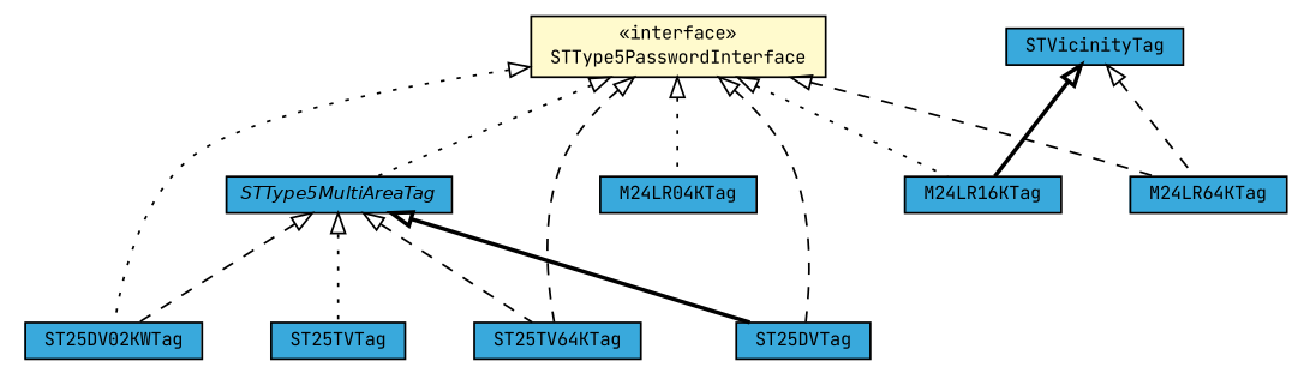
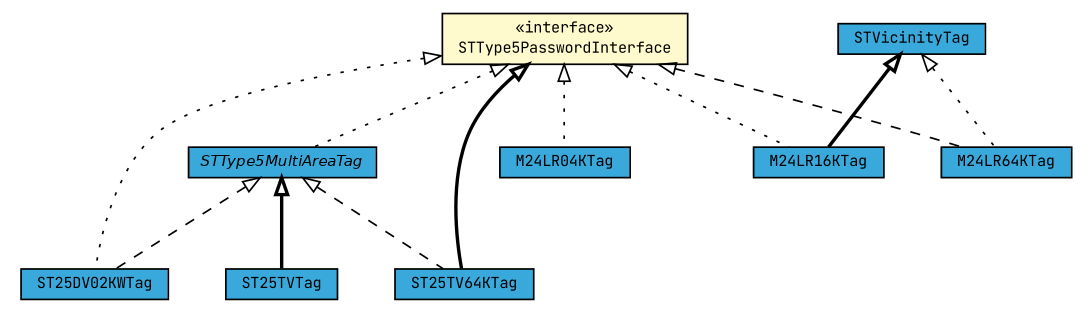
  digraph {
    fontname="JetBrains Mono"
    nodesep=0.25
    ranksep=0.5
    node [fontcolor=black fontname="JetBrains Mono" fontsize=9.0 shape=plaintext]
    edge [arrowtail=empty dir=back fontname="JetBrains Mono" fontsize=10 headport=p labelfontname=Helvetica labelfontsize=10 style=dashed tailport=p]
-   n1 [label=<<table title="com.st.st25sdk.type5.ST25DVTag" border="0" cellborder="1" cellspacing="0" cellpadding="2" port="p" bgcolor="#39a9dc" href="./ST25DVTag.html"> 		<tr><td><table border="0" cellspacing="0" cellpadding="1"> <tr><td align="center" balign="center"> ST25DVTag </td></tr> 		</table></td></tr> 		</table>>]
    n2 [label=<<table title="com.st.st25sdk.type5.STType5MultiAreaTag" border="0" cellborder="1" cellspacing="0" cellpadding="2" port="p" bgcolor="#39a9dc" href="./STType5MultiAreaTag.html"> 		<tr><td><table border="0" cellspacing="0" cellpadding="1"> <tr><td align="center" balign="center"><font face="Helvetica-Oblique"> STType5MultiAreaTag </font></td></tr> 		</table></td></tr> 		</table>>]
    n3 [label=<<table title="com.st.st25sdk.type5.ST25DV02KWTag" border="0" cellborder="1" cellspacing="0" cellpadding="2" port="p" bgcolor="#39a9dc" href="./ST25DV02KWTag.html"> 		<tr><td><table border="0" cellspacing="0" cellpadding="1"> <tr><td align="center" balign="center"> ST25DV02KWTag </td></tr> 		</table></td></tr> 		</table>>]
    n4 [label=<<table title="com.st.st25sdk.type5.ST25TVTag" border="0" cellborder="1" cellspacing="0" cellpadding="2" port="p" bgcolor="#39a9dc" href="./ST25TVTag.html"> 		<tr><td><table border="0" cellspacing="0" cellpadding="1"> <tr><td align="center" balign="center"> ST25TVTag </td></tr> 		</table></td></tr> 		</table>>]
    n5 [label=<<table title="com.st.st25sdk.type5.ST25TV64KTag" border="0" cellborder="1" cellspacing="0" cellpadding="2" port="p" bgcolor="#39a9dc" href="./ST25TV64KTag.html"> 		<tr><td><table border="0" cellspacing="0" cellpadding="1"> <tr><td align="center" balign="center"> ST25TV64KTag </td></tr> 		</table></td></tr> 		</table>>]
    n6 [label=<<table title="com.st.st25sdk.type5.STType5PasswordInterface" border="0" cellborder="1" cellspacing="0" cellpadding="2" port="p" bgcolor="lemonChiffon" href="./STType5PasswordInterface.html"> 		<tr><td><table border="0" cellspacing="0" cellpadding="1"> <tr><td align="center" balign="center"> &#171;interface&#187; </td></tr> <tr><td align="center" balign="center"> STType5PasswordInterface </td></tr> 		</table></td></tr> 		</table>>]
    n7 [label=<<table title="com.st.st25sdk.type5.M24LR04KTag" border="0" cellborder="1" cellspacing="0" cellpadding="2" port="p" bgcolor="#39a9dc" href="./M24LR04KTag.html"> 		<tr><td><table border="0" cellspacing="0" cellpadding="1"> <tr><td align="center" balign="center"> M24LR04KTag </td></tr> 		</table></td></tr> 		</table>>]
    n8 [label=<<table title="com.st.st25sdk.type5.M24LR64KTag" border="0" cellborder="1" cellspacing="0" cellpadding="2" port="p" bgcolor="#39a9dc" href="./M24LR64KTag.html"> 		<tr><td><table border="0" cellspacing="0" cellpadding="1"> <tr><td align="center" balign="center"> M24LR64KTag </td></tr> 		</table></td></tr> 		</table>>]
    n9 [label=<<table title="com.st.st25sdk.type5.M24LR16KTag" border="0" cellborder="1" cellspacing="0" cellpadding="2" port="p" bgcolor="#39a9dc" href="./M24LR16KTag.html"> 		<tr><td><table border="0" cellspacing="0" cellpadding="1"> <tr><td align="center" balign="center"> M24LR16KTag </td></tr> 		</table></td></tr> 		</table>>]
    n10 [label=<<table title="com.st.st25sdk.type5.STVicinityTag" border="0" cellborder="1" cellspacing="0" cellpadding="2" port="p" bgcolor="#39a9dc" href="./STVicinityTag.html"> 		<tr><td><table border="0" cellspacing="0" cellpadding="1"> <tr><td align="center" balign="center"> STVicinityTag </td></tr> 		</table></td></tr> 		</table>>]
-   n2 -> n1 [style=bold]
    n2 -> n3
-   n2 -> n4 [style=dotted]
+   n2 -> n4 [style=bold]
    n2 -> n5
-   n6 -> n1
    n6 -> n2 [style=dotted]
    n6 -> n3 [style=dotted]
-   n6 -> n5
+   n6 -> n5 [style=bold]
    n6 -> n7 [style=dotted]
    n6 -> n8
    n6 -> n9 [style=dotted]
-   n10 -> n8
+   n10 -> n8 [style=dotted]
    n10 -> n9 [style=bold]
  }
